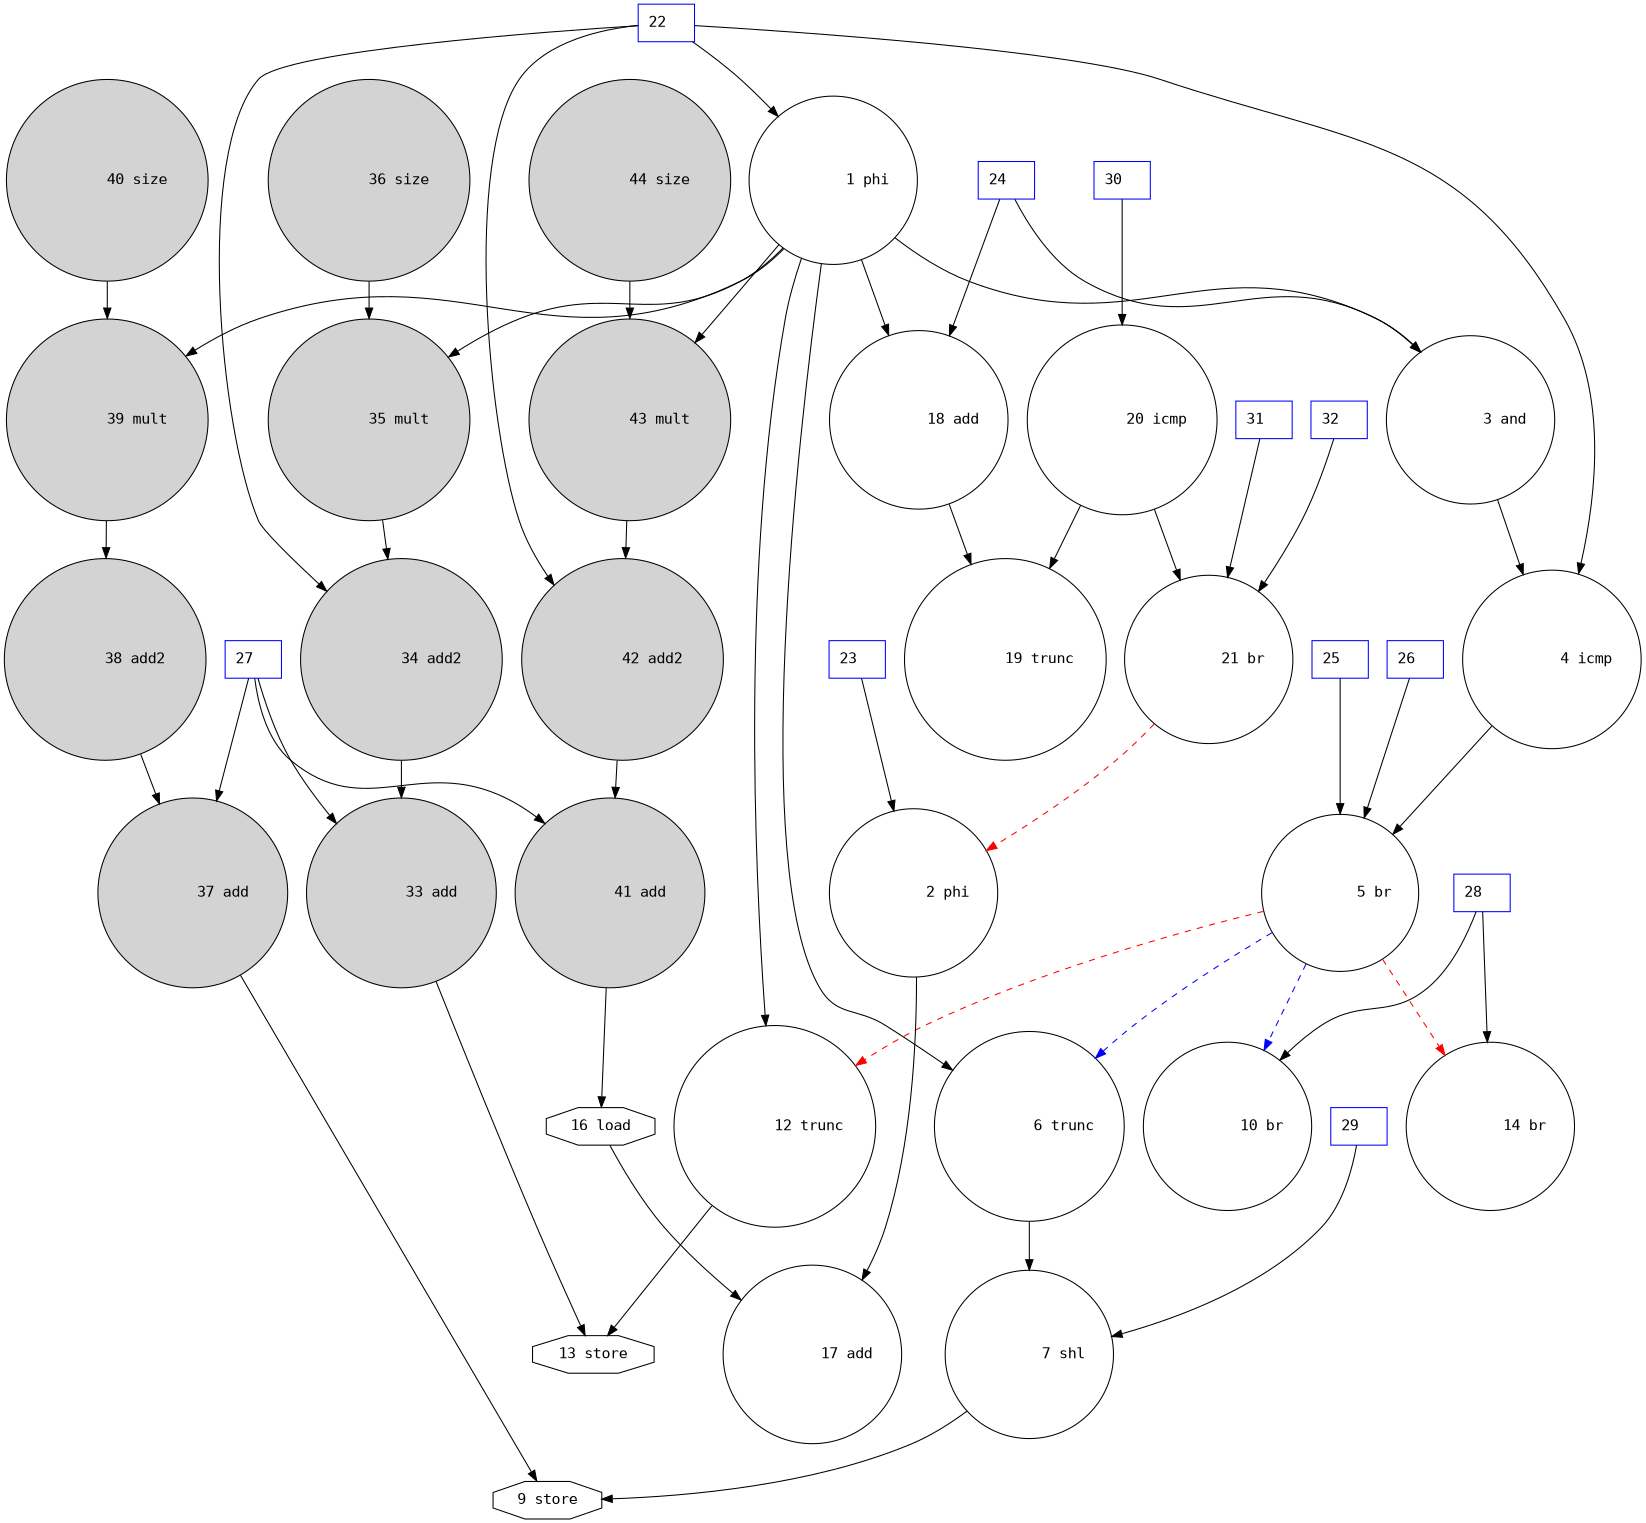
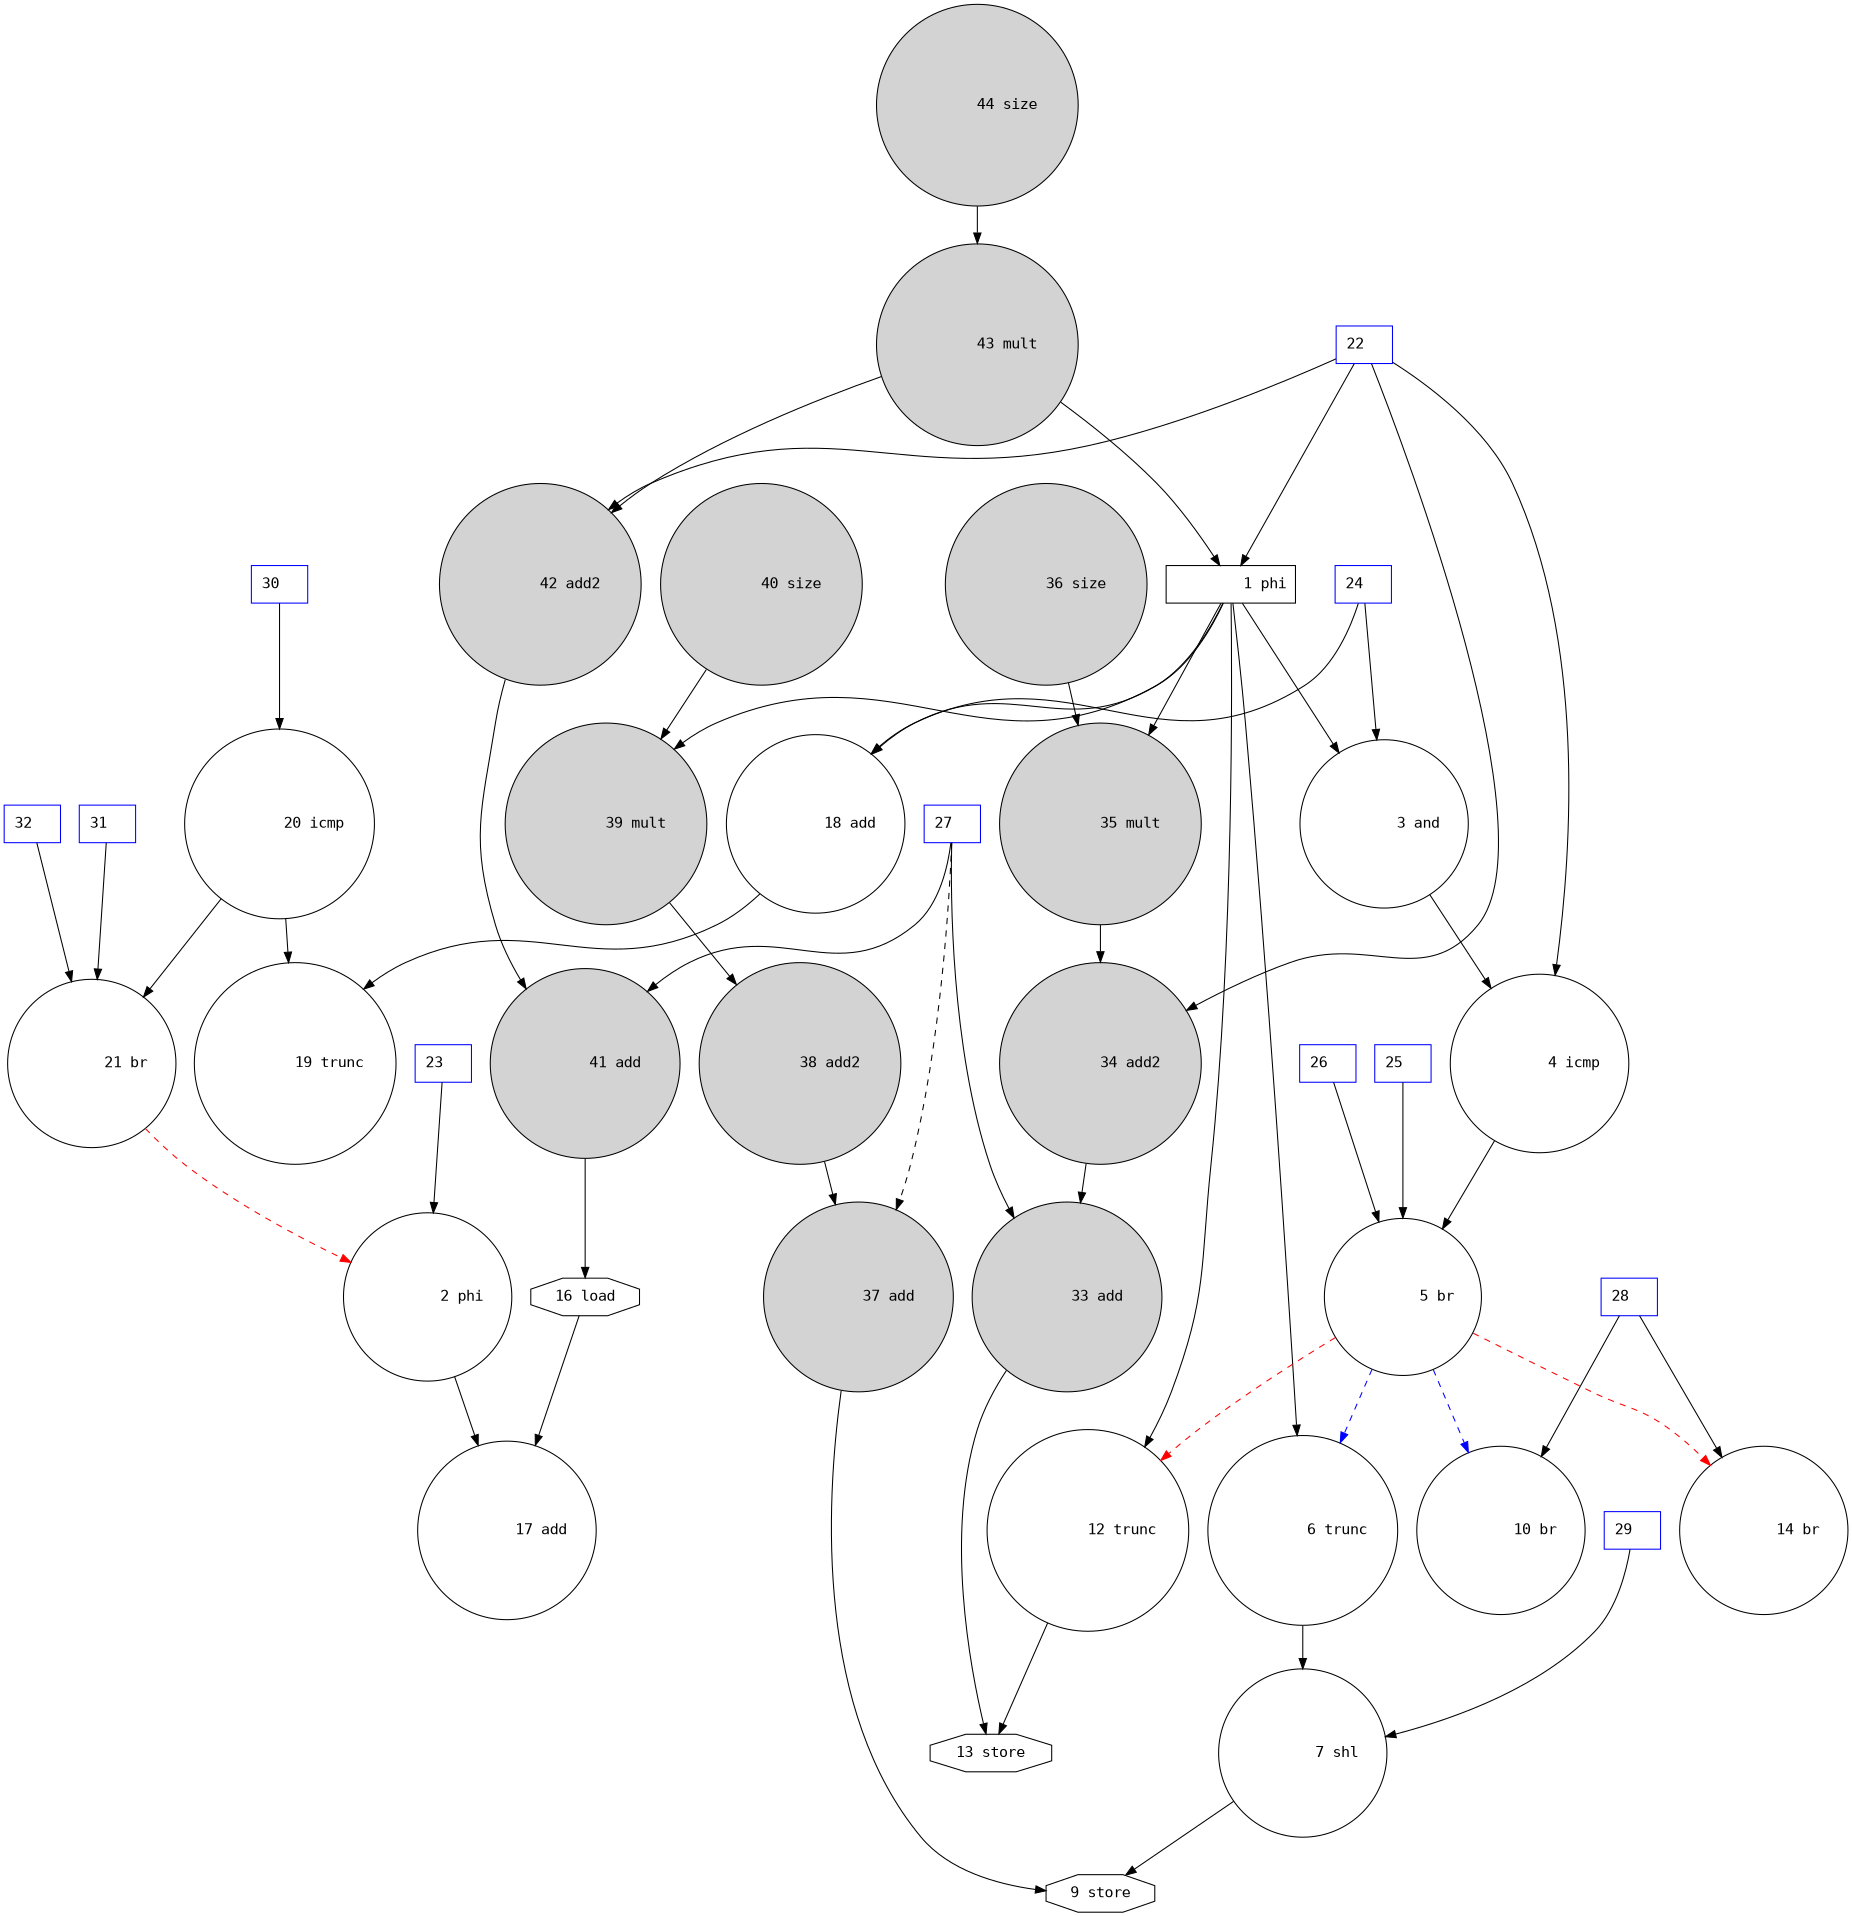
  digraph {
    fontname="DejaVu Sans Mono"
    node [fontname="DejaVu Sans Mono" shape=circle]
    edge [fontname="DejaVu Sans Mono"]
    n1 [fillcolor=lightgrey label="	33 add " style=filled]
    n2 [label="13 store" shape=octagon]
    n3 [fillcolor=lightgrey label="	34 add2 " style=filled]
    n4 [fillcolor=lightgrey label="	35 mult " style=filled]
    n5 [fillcolor=lightgrey label="	36 size " style=filled]
    n6 [fillcolor=lightgrey label="	37 add " style=filled]
    n7 [label="9 store" shape=octagon]
    n8 [fillcolor=lightgrey label="	38 add2 " style=filled]
    n9 [fillcolor=lightgrey label="	39 mult " style=filled]
    n10 [fillcolor=lightgrey label="	40 size " style=filled]
    n11 [fillcolor=lightgrey label="	41 add " style=filled]
    n12 [label="16 load" shape=octagon]
    n13 [label="	17 add"]
    n14 [fillcolor=lightgrey label="	42 add2 " style=filled]
    n15 [fillcolor=lightgrey label="	43 mult " style=filled]
    n16 [fillcolor=lightgrey label="	44 size " style=filled]
    n17 [color=blue label="27  " shape=box]
    n18 [color=blue label="29  " shape=box]
    n19 [label="	7 shl"]
    n20 [color=blue label="22  " shape=box]
-   n21 [label="	1 phi"]
+   n21 [label="	1 phi" shape=box]
    n22 [label="	4 icmp"]
    n23 [label="	3 and"]
    n24 [label="	12 trunc"]
    n25 [label="	6 trunc"]
    n26 [label="	18 add"]
    n27 [label="	5 br"]
    n28 [label="	19 trunc"]
    n29 [label="	14 br"]
    n30 [label="	10 br"]
    n31 [color=blue label="23  " shape=box]
    n32 [label="	2 phi"]
    n33 [color=blue label="31  " shape=box]
    n34 [label="	21 br"]
    n35 [color=blue label="30  " shape=box]
    n36 [label="	20 icmp"]
    n37 [color=blue label="32  " shape=box]
    n38 [color=blue label="28  " shape=box]
    n39 [color=blue label="24  " shape=box]
    n40 [color=blue label="26  " shape=box]
    n41 [color=blue label="25  " shape=box]
    n1 -> n2
    n3 -> n1
    n4 -> n3
    n5 -> n4
    n6 -> n7
    n8 -> n6
    n9 -> n8
    n10 -> n9
    n11 -> n12
    n12 -> n13
    n14 -> n11
    n15 -> n14
    n16 -> n15
    n17 -> n1
-   n17 -> n6
+   n17 -> n6 [style=dashed]
    n17 -> n11
    n18 -> n19
    n19 -> n7
    n20 -> n3
    n20 -> n14
    n20 -> n21
    n20 -> n22
    n21 -> n4
    n21 -> n9
-   n21 -> n15
+   n15 -> n21
    n21 -> n23
    n21 -> n24
    n21 -> n25
    n21 -> n26
    n22 -> n27
    n23 -> n22
    n24 -> n2
    n25 -> n19
    n26 -> n28
    n27 -> n24 [color=red style=dashed]
    n27 -> n25 [color=blue style=dashed]
    n27 -> n29 [color=red style=dashed]
    n27 -> n30 [color=blue style=dashed]
    n31 -> n32
    n32 -> n13
    n33 -> n34
    n34 -> n32 [color=red style=dashed]
    n35 -> n36
    n36 -> n28
    n36 -> n34
    n37 -> n34
    n38 -> n29
    n38 -> n30
    n39 -> n23
    n39 -> n26
    n40 -> n27
    n41 -> n27
  }
